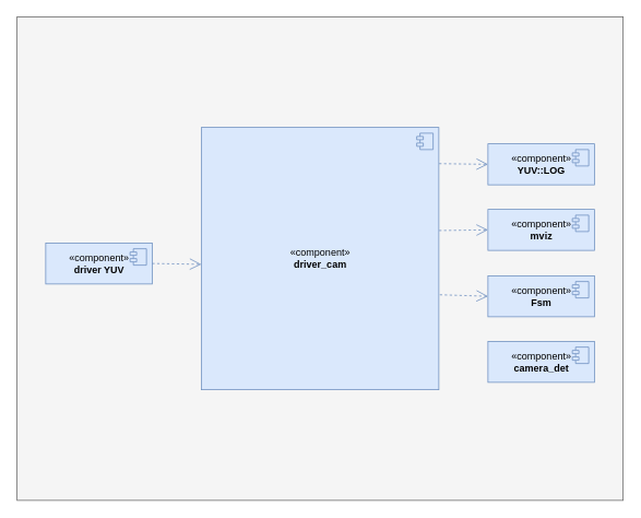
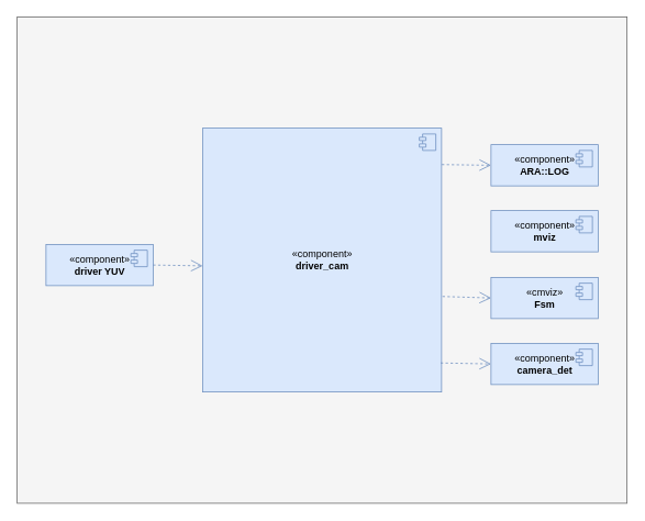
  <mxCell id="0" />
  <mxCell id="1" parent="0" />
  <mxCell id="2" value="" style="html=1;fillColor=#f5f5f5;fontColor=#333333;strokeColor=#666666;" vertex="1" parent="1"><mxGeometry x="20" y="20" width="740" height="590" as="geometry" /></mxCell>
  <mxCell id="3" value="«c&lt;span&gt;omponent&lt;/span&gt;»&lt;br&gt;&lt;span&gt;&lt;b&gt;driver_cam&lt;/b&gt;&lt;/span&gt;" style="html=1;dropTarget=0;fontStyle=0;fillColor=#dae8fc;strokeColor=#6c8ebf;" vertex="1" parent="1"><mxGeometry x="245" y="155" width="290" height="320" as="geometry" /></mxCell>
  <mxCell id="4" value="" style="shape=module;jettyWidth=8;jettyHeight=4;fillColor=#dae8fc;strokeColor=#6c8ebf;" vertex="1" parent="3"><mxGeometry x="1" width="20" height="20" relative="1" as="geometry"><mxPoint x="-27" y="7" as="offset" /></mxGeometry></mxCell>
- <mxCell id="5" value="«c&lt;span&gt;omponent&lt;/span&gt;»&lt;br&gt;&lt;b&gt;YUV::LOG&lt;/b&gt;" style="html=1;dropTarget=0;fontStyle=0;fillColor=#dae8fc;strokeColor=#6c8ebf;align=center;" vertex="1" parent="1"><mxGeometry x="595" y="175" width="130" height="50" as="geometry" /></mxCell>
+ <mxCell id="5" value="«c&lt;span&gt;omponent&lt;/span&gt;»&lt;br&gt;&lt;b&gt;ARA::LOG&lt;/b&gt;" style="html=1;dropTarget=0;fontStyle=0;fillColor=#dae8fc;strokeColor=#6c8ebf;align=center;" vertex="1" parent="1"><mxGeometry x="595" y="175" width="130" height="50" as="geometry" /></mxCell>
  <mxCell id="6" value="" style="shape=module;jettyWidth=8;jettyHeight=4;fillColor=#dae8fc;strokeColor=#6c8ebf;" vertex="1" parent="5"><mxGeometry x="1" width="20" height="20" relative="1" as="geometry"><mxPoint x="-27" y="7" as="offset" /></mxGeometry></mxCell>
  <mxCell id="7" value="" style="endArrow=open;endSize=12;dashed=1;html=1;rounded=0;entryX=0;entryY=0.5;entryDx=0;entryDy=0;exitX=1.001;exitY=0.138;exitDx=0;exitDy=0;fillColor=#dae8fc;strokeColor=#6c8ebf;exitPerimeter=0;" edge="1" parent="1" source="3" target="5"><mxGeometry width="160" relative="1" as="geometry"><mxPoint x="471.16" y="180.68" as="sourcePoint" /><mxPoint x="470" y="126" as="targetPoint" /></mxGeometry></mxCell>
  <mxCell id="8" value="«c&lt;span&gt;omponent&lt;/span&gt;»&lt;br&gt;&lt;b&gt;driver YUV&lt;/b&gt;" style="html=1;dropTarget=0;fontStyle=0;fillColor=#dae8fc;strokeColor=#6c8ebf;align=center;" vertex="1" parent="1"><mxGeometry x="55" y="296" width="130" height="50" as="geometry" /></mxCell>
  <mxCell id="9" value="" style="shape=module;jettyWidth=8;jettyHeight=4;fillColor=#dae8fc;strokeColor=#6c8ebf;" vertex="1" parent="8"><mxGeometry x="1" width="20" height="20" relative="1" as="geometry"><mxPoint x="-27" y="7" as="offset" /></mxGeometry></mxCell>
- <mxCell id="10" value="«c&lt;span&gt;omponent&lt;/span&gt;»&lt;br&gt;&lt;b&gt;Fsm&lt;/b&gt;" style="html=1;dropTarget=0;fontStyle=0;fillColor=#dae8fc;strokeColor=#6c8ebf;align=center;" vertex="1" parent="1"><mxGeometry x="595" y="336" width="130" height="50" as="geometry" /></mxCell>
+ <mxCell id="10" value="«c&lt;span&gt;mviz&lt;/span&gt;»&lt;br&gt;&lt;b&gt;Fsm&lt;/b&gt;" style="html=1;dropTarget=0;fontStyle=0;fillColor=#dae8fc;strokeColor=#6c8ebf;align=center;" vertex="1" parent="1"><mxGeometry x="595" y="336" width="130" height="50" as="geometry" /></mxCell>
  <mxCell id="11" value="" style="shape=module;jettyWidth=8;jettyHeight=4;fillColor=#dae8fc;strokeColor=#6c8ebf;" vertex="1" parent="10"><mxGeometry x="1" width="20" height="20" relative="1" as="geometry"><mxPoint x="-27" y="7" as="offset" /></mxGeometry></mxCell>
  <mxCell id="12" value="«c&lt;span&gt;omponent&lt;/span&gt;»&lt;br&gt;&lt;b&gt;camera_det&lt;/b&gt;" style="html=1;dropTarget=0;fontStyle=0;fillColor=#dae8fc;strokeColor=#6c8ebf;align=center;" vertex="1" parent="1"><mxGeometry x="595" y="416" width="130" height="50" as="geometry" /></mxCell>
  <mxCell id="13" value="" style="shape=module;jettyWidth=8;jettyHeight=4;fillColor=#dae8fc;strokeColor=#6c8ebf;" vertex="1" parent="12"><mxGeometry x="1" width="20" height="20" relative="1" as="geometry"><mxPoint x="-27" y="7" as="offset" /></mxGeometry></mxCell>
  <mxCell id="14" value="" style="endArrow=open;endSize=12;dashed=1;html=1;rounded=0;exitX=1;exitY=0.5;exitDx=0;exitDy=0;fillColor=#dae8fc;strokeColor=#6c8ebf;entryX=0;entryY=0.75;entryDx=0;entryDy=0;" edge="1" parent="1" source="8"><mxGeometry width="160" relative="1" as="geometry"><mxPoint x="195" y="247" as="sourcePoint" /><mxPoint x="245" y="322" as="targetPoint" /></mxGeometry></mxCell>
  <mxCell id="15" value="" style="endArrow=open;endSize=12;dashed=1;html=1;rounded=0;exitX=1.004;exitY=0.638;exitDx=0;exitDy=0;fillColor=#dae8fc;strokeColor=#6c8ebf;entryX=0;entryY=0.5;entryDx=0;entryDy=0;exitPerimeter=0;" edge="1" parent="1" target="10" source="3"><mxGeometry width="160" relative="1" as="geometry"><mxPoint x="534.71" y="192.32" as="sourcePoint" /><mxPoint x="254.13" y="202.32" as="targetPoint" /></mxGeometry></mxCell>
+ <mxCell id="16" value="" style="endArrow=open;endSize=12;dashed=1;html=1;rounded=0;entryX=0;entryY=0.5;entryDx=0;entryDy=0;fillColor=#dae8fc;strokeColor=#6c8ebf;exitX=0.996;exitY=0.89;exitDx=0;exitDy=0;exitPerimeter=0;" edge="1" parent="1" source="3" target="12"><mxGeometry width="160" relative="1" as="geometry"><mxPoint x="595" y="293" as="sourcePoint" /><mxPoint x="535.29" y="376" as="targetPoint" /></mxGeometry></mxCell>
  <mxCell id="17" value="«c&lt;span&gt;omponent&lt;/span&gt;»&lt;br&gt;&lt;b&gt;mviz&lt;/b&gt;" style="html=1;dropTarget=0;fontStyle=0;fillColor=#dae8fc;strokeColor=#6c8ebf;align=center;" vertex="1" parent="1"><mxGeometry x="595" y="255" width="130" height="50" as="geometry" /></mxCell>
  <mxCell id="18" value="" style="shape=module;jettyWidth=8;jettyHeight=4;fillColor=#dae8fc;strokeColor=#6c8ebf;" vertex="1" parent="17"><mxGeometry x="1" width="20" height="20" relative="1" as="geometry"><mxPoint x="-27" y="7" as="offset" /></mxGeometry></mxCell>
- <mxCell id="19" value="" style="endArrow=open;endSize=12;dashed=1;html=1;rounded=0;entryX=0;entryY=0.5;entryDx=0;entryDy=0;exitX=1.001;exitY=0.393;exitDx=0;exitDy=0;fillColor=#dae8fc;strokeColor=#6c8ebf;exitPerimeter=0;" edge="1" parent="1" source="3" target="17"><mxGeometry width="160" relative="1" as="geometry"><mxPoint x="545" y="165" as="sourcePoint" /><mxPoint x="545" y="126" as="targetPoint" /></mxGeometry></mxCell>
